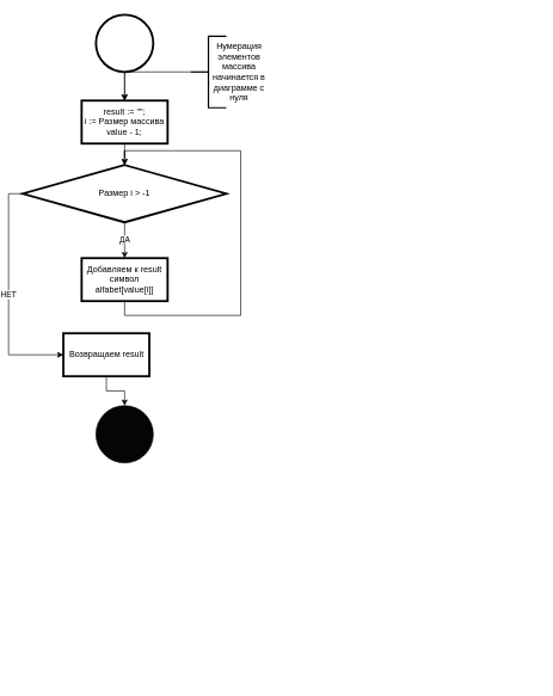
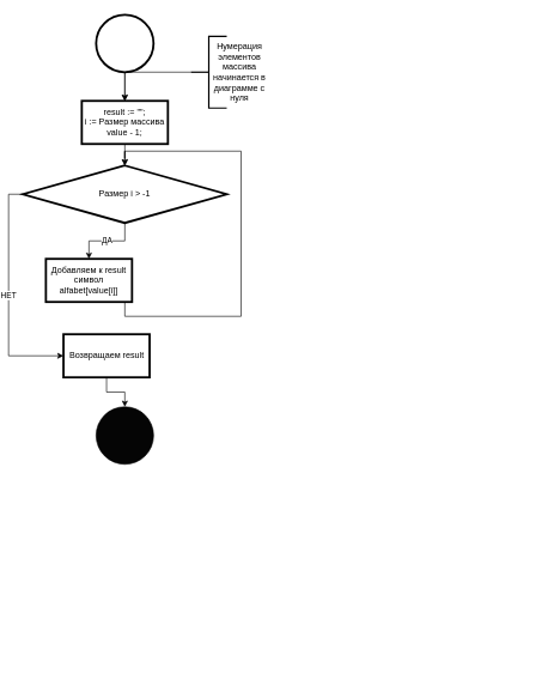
  <mxCell id="0" />
  <mxCell id="1" parent="0" />
  <mxCell id="2" style="edgeStyle=orthogonalEdgeStyle;rounded=0;orthogonalLoop=1;jettySize=auto;html=1;entryX=0.5;entryY=0;entryDx=0;entryDy=0;endArrow=classic;endFill=1;" edge="1" parent="1" source="3" target="11"><mxGeometry relative="1" as="geometry" /></mxCell>
  <mxCell id="3" value="" style="ellipse;whiteSpace=wrap;html=1;aspect=fixed;strokeWidth=3;" parent="1" vertex="1"><mxGeometry x="122" y="20" width="80" height="80" as="geometry" /></mxCell>
  <mxCell id="4" value="" style="ellipse;whiteSpace=wrap;html=1;aspect=fixed;fontColor=#000000;fillColor=#050505;" parent="1" vertex="1"><mxGeometry x="122" y="566" width="80" height="80" as="geometry" /></mxCell>
  <mxCell id="5" style="edgeStyle=orthogonalEdgeStyle;rounded=0;orthogonalLoop=1;jettySize=auto;html=1;exitX=1;exitY=0.5;exitDx=0;exitDy=0;entryX=0.5;entryY=0;entryDx=0;entryDy=0;fontColor=#000000;" parent="1" edge="1"><mxGeometry relative="1" as="geometry"><Array as="points"><mxPoint x="305" y="200" /><mxPoint x="738" y="200" /><mxPoint x="738" y="950" /><mxPoint x="161" y="950" /></Array><mxPoint x="304" y="310" as="sourcePoint" /></mxGeometry></mxCell>
  <mxCell id="6" value="ДА" style="edgeStyle=orthogonalEdgeStyle;rounded=0;orthogonalLoop=1;jettySize=auto;html=1;entryX=0.5;entryY=0;entryDx=0;entryDy=0;endArrow=classic;endFill=1;" edge="1" parent="1" source="8" target="17"><mxGeometry relative="1" as="geometry" /></mxCell>
  <mxCell id="7" value="НЕТ" style="edgeStyle=orthogonalEdgeStyle;rounded=0;orthogonalLoop=1;jettySize=auto;html=1;entryX=0;entryY=0.5;entryDx=0;entryDy=0;endArrow=classic;endFill=1;exitX=0;exitY=0.5;exitDx=0;exitDy=0;" edge="1" parent="1" source="8" target="15"><mxGeometry relative="1" as="geometry" /></mxCell>
  <mxCell id="8" value="Размер i &amp;gt; -1" style="rhombus;whiteSpace=wrap;html=1;fillColor=#FFFFFF;fontColor=#000000;strokeWidth=3;" parent="1" vertex="1"><mxGeometry x="20" y="230" width="284" height="80" as="geometry" /></mxCell>
  <mxCell id="9" value="Нумерация элементов массива начинается в диаграмме с нуля" style="text;html=1;strokeColor=none;fillColor=none;align=center;verticalAlign=middle;whiteSpace=wrap;rounded=0;" vertex="1" parent="1"><mxGeometry x="280" y="60" width="84" height="80" as="geometry" /></mxCell>
  <mxCell id="10" style="edgeStyle=orthogonalEdgeStyle;rounded=0;orthogonalLoop=1;jettySize=auto;html=1;entryX=0.5;entryY=0;entryDx=0;entryDy=0;endArrow=classic;endFill=1;" edge="1" parent="1" source="11" target="8"><mxGeometry relative="1" as="geometry" /></mxCell>
  <mxCell id="11" value="result := &quot;&quot;;&lt;br&gt;i := Размер массива value - 1;&lt;br&gt;" style="rounded=0;whiteSpace=wrap;html=1;strokeWidth=3;" vertex="1" parent="1"><mxGeometry x="102" y="140" width="120" height="60" as="geometry" /></mxCell>
  <mxCell id="12" style="edgeStyle=orthogonalEdgeStyle;rounded=0;orthogonalLoop=1;jettySize=auto;html=1;entryX=0.5;entryY=0;entryDx=0;entryDy=0;endArrow=classic;endFill=1;" edge="1" parent="1" source="13" target="11"><mxGeometry relative="1" as="geometry" /></mxCell>
  <mxCell id="13" value="" style="strokeWidth=2;html=1;shape=mxgraph.flowchart.annotation_2;align=left;pointerEvents=1" vertex="1" parent="1"><mxGeometry x="254" y="50" width="50" height="100" as="geometry" /></mxCell>
  <mxCell id="14" style="edgeStyle=orthogonalEdgeStyle;rounded=0;orthogonalLoop=1;jettySize=auto;html=1;entryX=0.5;entryY=0;entryDx=0;entryDy=0;endArrow=classic;endFill=1;" edge="1" parent="1" source="15" target="4"><mxGeometry relative="1" as="geometry" /></mxCell>
  <mxCell id="15" value="Возвращаем result" style="rounded=0;whiteSpace=wrap;html=1;strokeWidth=3;" vertex="1" parent="1"><mxGeometry x="76.5" y="465" width="120" height="60" as="geometry" /></mxCell>
  <mxCell id="16" style="edgeStyle=orthogonalEdgeStyle;rounded=0;orthogonalLoop=1;jettySize=auto;html=1;entryX=0.5;entryY=0;entryDx=0;entryDy=0;endArrow=classic;endFill=1;" edge="1" parent="1" source="17" target="8"><mxGeometry relative="1" as="geometry"><Array as="points"><mxPoint x="162" y="440" /><mxPoint x="324" y="440" /><mxPoint x="324" y="210" /><mxPoint x="162" y="210" /></Array></mxGeometry></mxCell>
- <mxCell id="17" value="Добавляем к result символ alfabet[value[i]]" style="rounded=0;whiteSpace=wrap;html=1;strokeWidth=3;" vertex="1" parent="1"><mxGeometry x="102" y="360" width="120" height="60" as="geometry" /></mxCell>
+ <mxCell id="17" value="Добавляем к result символ alfabet[value[i]]" style="rounded=0;whiteSpace=wrap;html=1;strokeWidth=3;" vertex="1" parent="1"><mxGeometry x="52" y="360" width="120" height="60" as="geometry" /></mxCell>
